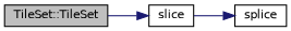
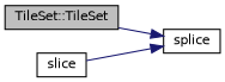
  digraph {
    rankdir=LR
    node [color=black fillcolor=white fontname=Helvetica fontsize=10 shape=record style=filled]
    edge [color=midnightblue fontname=Helvetica fontsize=10 labelfontname=Helvetica labelfontsize=10 style=solid]
    n1 [fillcolor=grey75 fontcolor=black height=0.2 label="TileSet::TileSet" width=0.4]
    n2 [height=0.2 label=splice width=0.4]
    n3 [height=0.2 label=slice width=0.4]
-   n1 -> n3
+   n1 -> n2
    n3 -> n2
  }
